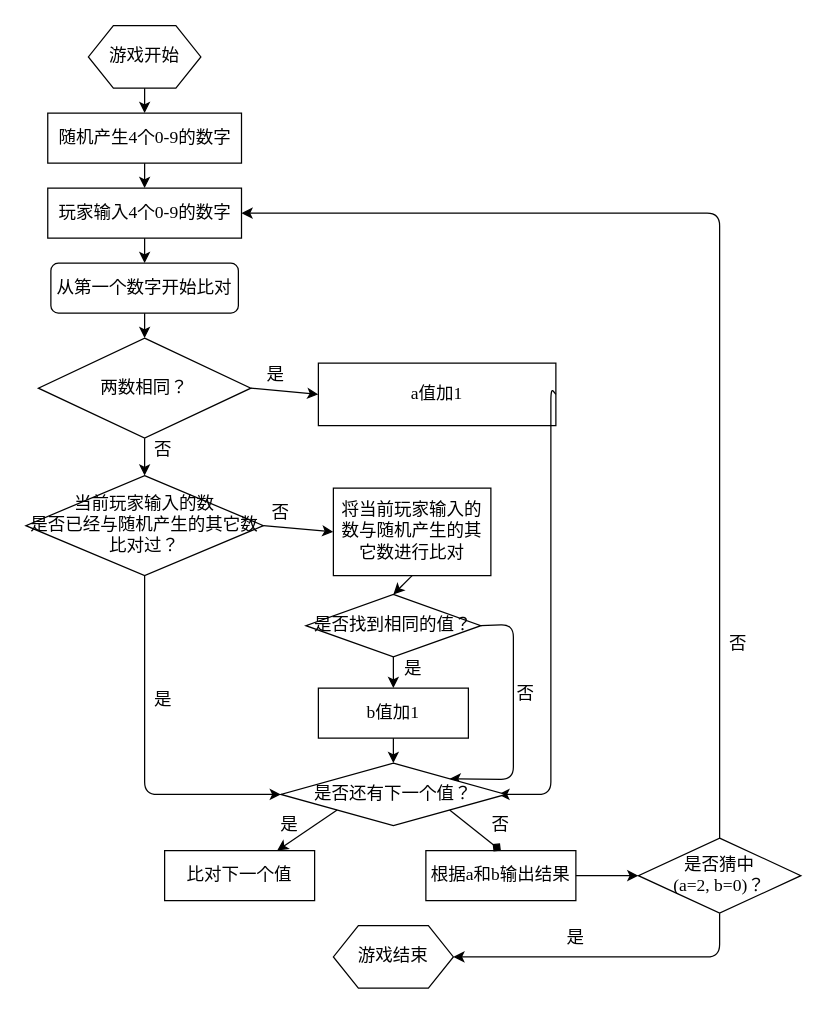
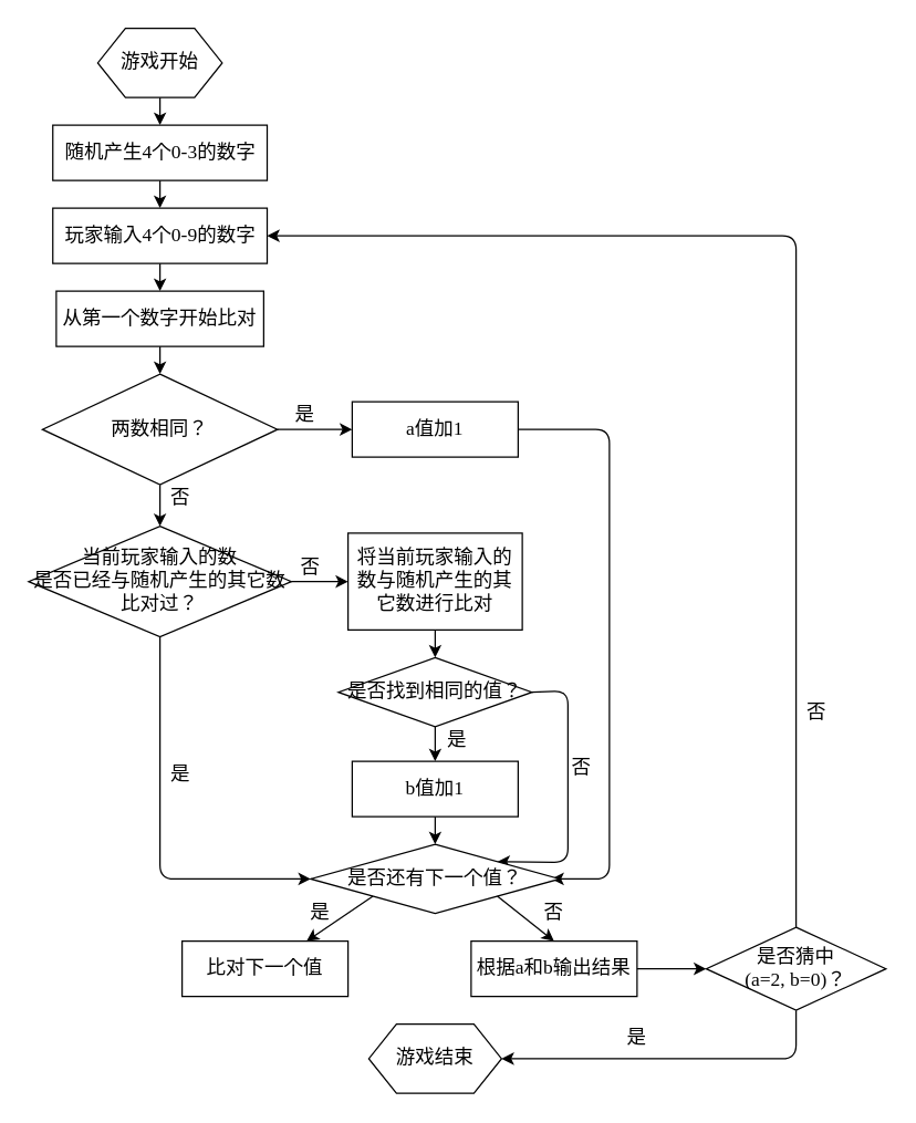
  <mxCell id="0" />
  <mxCell id="1" parent="0" />
  <mxCell id="2" value="游戏开始" style="shape=hexagon;perimeter=hexagonPerimeter2;whiteSpace=wrap;html=1;fixedSize=1;fontSize=14;fontFamily=Times New Roman;" vertex="1" parent="1"><mxGeometry x="70" y="20" width="90" height="50" as="geometry" /></mxCell>
- <mxCell id="3" value="随机产生4个0-9的数字" style="rounded=0;whiteSpace=wrap;html=1;fontSize=14;fontFamily=Times New Roman;" vertex="1" parent="1"><mxGeometry x="37.5" y="90" width="155" height="40" as="geometry" /></mxCell>
+ <mxCell id="3" value="随机产生4个0-3的数字" style="rounded=0;whiteSpace=wrap;html=1;fontSize=14;fontFamily=Times New Roman;" vertex="1" parent="1"><mxGeometry x="37.5" y="90" width="155" height="40" as="geometry" /></mxCell>
  <mxCell id="4" value="玩家输入4个0-9的数字" style="rounded=0;whiteSpace=wrap;html=1;fontSize=14;fontFamily=Times New Roman;" vertex="1" parent="1"><mxGeometry x="37.5" y="150" width="155" height="40" as="geometry" /></mxCell>
- <mxCell id="5" value="从第一个数字开始比对" style="whiteSpace=wrap;html=1;fontFamily=Times New Roman;fontSize=14;rounded=1;" vertex="1" parent="1"><mxGeometry x="40" y="210" width="150" height="40" as="geometry" /></mxCell>
+ <mxCell id="5" value="从第一个数字开始比对" style="rounded=0;whiteSpace=wrap;html=1;fontFamily=Times New Roman;fontSize=14;" vertex="1" parent="1"><mxGeometry x="40" y="210" width="150" height="40" as="geometry" /></mxCell>
  <mxCell id="6" value="两数相同？" style="rhombus;whiteSpace=wrap;html=1;fontFamily=Times New Roman;fontSize=14;" vertex="1" parent="1"><mxGeometry x="30" y="270" width="170" height="80" as="geometry" /></mxCell>
- <mxCell id="7" value="a值加1" style="rounded=0;whiteSpace=wrap;html=1;fontFamily=Times New Roman;fontSize=14;" vertex="1" parent="1"><mxGeometry x="254" y="290" width="190" height="50" as="geometry" /></mxCell>
+ <mxCell id="7" value="a值加1" style="rounded=0;whiteSpace=wrap;html=1;fontFamily=Times New Roman;fontSize=14;" vertex="1" parent="1"><mxGeometry x="254" y="290" width="120" height="40" as="geometry" /></mxCell>
  <mxCell id="8" value="当前玩家输入的数&lt;br&gt;是否已经与随机产生的其它数比对过？" style="rhombus;whiteSpace=wrap;html=1;fontFamily=Times New Roman;fontSize=14;" vertex="1" parent="1"><mxGeometry x="20" y="380" width="190" height="80" as="geometry" /></mxCell>
  <mxCell id="9" value="" style="endArrow=classic;html=1;fontFamily=Times New Roman;fontSize=14;exitX=1;exitY=0.5;exitDx=0;exitDy=0;entryX=0;entryY=0.5;entryDx=0;entryDy=0;" edge="1" parent="1" source="6" target="7"><mxGeometry width="50" height="50" relative="1" as="geometry"><mxPoint x="350" y="430" as="sourcePoint" /><mxPoint x="400" y="380" as="targetPoint" /></mxGeometry></mxCell>
- <mxCell id="10" value="将当前玩家输入的数与随机产生的其它数进行比对" style="rounded=0;whiteSpace=wrap;html=1;fontFamily=Times New Roman;fontSize=14;" vertex="1" parent="1"><mxGeometry x="266" y="390" width="126" height="70" as="geometry" /></mxCell>
+ <mxCell id="10" value="将当前玩家输入的数与随机产生的其它数进行比对" style="rounded=0;whiteSpace=wrap;html=1;fontFamily=Times New Roman;fontSize=14;" vertex="1" parent="1"><mxGeometry x="251" y="385" width="126" height="70" as="geometry" /></mxCell>
  <mxCell id="11" value="是否找到相同的值？" style="rhombus;whiteSpace=wrap;html=1;fontFamily=Times New Roman;fontSize=14;" vertex="1" parent="1"><mxGeometry x="244" y="475" width="140" height="50" as="geometry" /></mxCell>
  <mxCell id="12" value="b值加1" style="rounded=0;whiteSpace=wrap;html=1;fontFamily=Times New Roman;fontSize=14;" vertex="1" parent="1"><mxGeometry x="254" y="550" width="120" height="40" as="geometry" /></mxCell>
  <mxCell id="13" value="" style="endArrow=classic;html=1;fontFamily=Times New Roman;fontSize=14;exitX=1;exitY=0.5;exitDx=0;exitDy=0;entryX=0;entryY=0.5;entryDx=0;entryDy=0;" edge="1" parent="1" source="8" target="10"><mxGeometry width="50" height="50" relative="1" as="geometry"><mxPoint x="80" y="580" as="sourcePoint" /><mxPoint x="130" y="530" as="targetPoint" /></mxGeometry></mxCell>
  <mxCell id="14" value="是" style="text;html=1;strokeColor=none;fillColor=none;align=center;verticalAlign=middle;whiteSpace=wrap;rounded=0;fontFamily=Times New Roman;fontSize=14;" vertex="1" parent="1"><mxGeometry x="200" y="290" width="40" height="20" as="geometry" /></mxCell>
  <mxCell id="15" value="" style="endArrow=classic;html=1;fontFamily=Times New Roman;fontSize=14;exitX=0.5;exitY=1;exitDx=0;exitDy=0;entryX=0.5;entryY=0;entryDx=0;entryDy=0;" edge="1" parent="1" source="6" target="8"><mxGeometry width="50" height="50" relative="1" as="geometry"><mxPoint x="100" y="590" as="sourcePoint" /><mxPoint x="150" y="540" as="targetPoint" /></mxGeometry></mxCell>
  <mxCell id="16" value="否" style="text;html=1;strokeColor=none;fillColor=none;align=center;verticalAlign=middle;whiteSpace=wrap;rounded=0;fontFamily=Times New Roman;fontSize=14;" vertex="1" parent="1"><mxGeometry x="110" y="350" width="40" height="20" as="geometry" /></mxCell>
  <mxCell id="17" value="" style="endArrow=classic;html=1;fontFamily=Times New Roman;fontSize=14;exitX=0.5;exitY=1;exitDx=0;exitDy=0;entryX=0;entryY=0.5;entryDx=0;entryDy=0;" edge="1" parent="1" source="8" target="31"><mxGeometry width="50" height="50" relative="1" as="geometry"><mxPoint x="110" y="590" as="sourcePoint" /><mxPoint x="244" y="630" as="targetPoint" /><Array as="points"><mxPoint x="115" y="635" /></Array></mxGeometry></mxCell>
  <mxCell id="18" value="" style="endArrow=classic;html=1;fontFamily=Times New Roman;fontSize=14;exitX=0.5;exitY=1;exitDx=0;exitDy=0;entryX=0.5;entryY=0;entryDx=0;entryDy=0;" edge="1" parent="1" source="2" target="3"><mxGeometry width="50" height="50" relative="1" as="geometry"><mxPoint x="280" y="150" as="sourcePoint" /><mxPoint x="115" y="90" as="targetPoint" /></mxGeometry></mxCell>
  <mxCell id="19" value="" style="endArrow=classic;html=1;fontFamily=Times New Roman;fontSize=14;exitX=0.5;exitY=1;exitDx=0;exitDy=0;entryX=0.5;entryY=0;entryDx=0;entryDy=0;" edge="1" parent="1" source="3" target="4"><mxGeometry width="50" height="50" relative="1" as="geometry"><mxPoint x="280" y="140" as="sourcePoint" /><mxPoint x="330" y="90" as="targetPoint" /></mxGeometry></mxCell>
  <mxCell id="20" value="" style="endArrow=classic;html=1;fontFamily=Times New Roman;fontSize=14;exitX=0.5;exitY=1;exitDx=0;exitDy=0;entryX=0.5;entryY=0;entryDx=0;entryDy=0;" edge="1" parent="1" source="4" target="5"><mxGeometry width="50" height="50" relative="1" as="geometry"><mxPoint x="280" y="200" as="sourcePoint" /><mxPoint x="330" y="150" as="targetPoint" /></mxGeometry></mxCell>
  <mxCell id="21" value="" style="endArrow=classic;html=1;fontFamily=Times New Roman;fontSize=14;exitX=0.5;exitY=1;exitDx=0;exitDy=0;entryX=0.5;entryY=0;entryDx=0;entryDy=0;" edge="1" parent="1" source="5" target="6"><mxGeometry width="50" height="50" relative="1" as="geometry"><mxPoint x="350" y="210" as="sourcePoint" /><mxPoint x="400" y="160" as="targetPoint" /></mxGeometry></mxCell>
  <mxCell id="22" value="" style="endArrow=classic;html=1;fontFamily=Times New Roman;fontSize=14;exitX=0.5;exitY=1;exitDx=0;exitDy=0;entryX=0.5;entryY=0;entryDx=0;entryDy=0;" edge="1" parent="1" source="10" target="11"><mxGeometry width="50" height="50" relative="1" as="geometry"><mxPoint x="470" y="490" as="sourcePoint" /><mxPoint x="520" y="440" as="targetPoint" /></mxGeometry></mxCell>
  <mxCell id="23" value="" style="endArrow=classic;html=1;fontFamily=Times New Roman;fontSize=14;exitX=0.5;exitY=1;exitDx=0;exitDy=0;entryX=0.5;entryY=0;entryDx=0;entryDy=0;" edge="1" parent="1" source="11" target="12"><mxGeometry width="50" height="50" relative="1" as="geometry"><mxPoint x="410" y="540" as="sourcePoint" /><mxPoint x="460" y="490" as="targetPoint" /></mxGeometry></mxCell>
  <mxCell id="24" value="是" style="text;html=1;strokeColor=none;fillColor=none;align=center;verticalAlign=middle;whiteSpace=wrap;rounded=0;fontFamily=Times New Roman;fontSize=14;" vertex="1" parent="1"><mxGeometry x="310" y="525" width="40" height="20" as="geometry" /></mxCell>
  <mxCell id="25" value="是" style="text;html=1;strokeColor=none;fillColor=none;align=center;verticalAlign=middle;whiteSpace=wrap;rounded=0;fontFamily=Times New Roman;fontSize=14;" vertex="1" parent="1"><mxGeometry x="110" y="550" width="40" height="20" as="geometry" /></mxCell>
  <mxCell id="26" value="否" style="text;html=1;strokeColor=none;fillColor=none;align=center;verticalAlign=middle;whiteSpace=wrap;rounded=0;fontFamily=Times New Roman;fontSize=14;" vertex="1" parent="1"><mxGeometry x="204" y="400" width="40" height="20" as="geometry" /></mxCell>
  <mxCell id="27" value="" style="endArrow=classic;html=1;fontFamily=Times New Roman;fontSize=14;entryX=1;entryY=0;entryDx=0;entryDy=0;exitX=1;exitY=0.5;exitDx=0;exitDy=0;" edge="1" parent="1" source="11" target="31"><mxGeometry width="50" height="50" relative="1" as="geometry"><mxPoint x="384" y="450" as="sourcePoint" /><mxPoint x="384" y="620" as="targetPoint" /><Array as="points"><mxPoint x="410" y="499" /><mxPoint x="410" y="623" /></Array></mxGeometry></mxCell>
  <mxCell id="28" value="否" style="text;html=1;strokeColor=none;fillColor=none;align=center;verticalAlign=middle;whiteSpace=wrap;rounded=0;fontFamily=Times New Roman;fontSize=14;" vertex="1" parent="1"><mxGeometry x="400" y="545" width="40" height="20" as="geometry" /></mxCell>
  <mxCell id="29" value="" style="endArrow=classic;html=1;fontFamily=Times New Roman;fontSize=14;exitX=1;exitY=0.5;exitDx=0;exitDy=0;entryX=0.967;entryY=0.5;entryDx=0;entryDy=0;entryPerimeter=0;" edge="1" parent="1" source="7" target="31"><mxGeometry width="50" height="50" relative="1" as="geometry"><mxPoint x="500" y="370" as="sourcePoint" /><mxPoint x="384" y="640" as="targetPoint" /><Array as="points"><mxPoint x="440" y="310" /><mxPoint x="440" y="635" /></Array></mxGeometry></mxCell>
  <mxCell id="30" value="" style="endArrow=classic;html=1;fontFamily=Times New Roman;fontSize=14;exitX=0.5;exitY=1;exitDx=0;exitDy=0;entryX=0.5;entryY=0;entryDx=0;entryDy=0;" edge="1" parent="1" source="12" target="31"><mxGeometry width="50" height="50" relative="1" as="geometry"><mxPoint x="530" y="520" as="sourcePoint" /><mxPoint x="314" y="610" as="targetPoint" /></mxGeometry></mxCell>
  <mxCell id="31" value="是否还有下一个值？" style="rhombus;whiteSpace=wrap;html=1;fontFamily=Times New Roman;fontSize=14;" vertex="1" parent="1"><mxGeometry x="224" y="610" width="180" height="50" as="geometry" /></mxCell>
  <mxCell id="32" value="比对下一个值" style="rounded=0;whiteSpace=wrap;html=1;fontFamily=Times New Roman;fontSize=14;" vertex="1" parent="1"><mxGeometry x="131" y="680" width="120" height="40" as="geometry" /></mxCell>
  <mxCell id="33" value="" style="endArrow=classic;html=1;fontFamily=Times New Roman;fontSize=14;exitX=0;exitY=1;exitDx=0;exitDy=0;entryX=0.75;entryY=0;entryDx=0;entryDy=0;" edge="1" parent="1" source="31" target="32"><mxGeometry width="50" height="50" relative="1" as="geometry"><mxPoint x="510" y="760" as="sourcePoint" /><mxPoint x="560" y="710" as="targetPoint" /></mxGeometry></mxCell>
  <mxCell id="34" value="是" style="text;html=1;strokeColor=none;fillColor=none;align=center;verticalAlign=middle;whiteSpace=wrap;rounded=0;fontFamily=Times New Roman;fontSize=14;" vertex="1" parent="1"><mxGeometry x="211" y="650" width="40" height="20" as="geometry" /></mxCell>
  <mxCell id="35" value="根据a和b输出结果" style="rounded=0;whiteSpace=wrap;html=1;fontFamily=Times New Roman;fontSize=14;" vertex="1" parent="1"><mxGeometry x="340" y="680" width="120" height="40" as="geometry" /></mxCell>
- <mxCell id="36" value="" style="endArrow=diamond;html=1;fontFamily=Times New Roman;fontSize=14;exitX=1;exitY=1;exitDx=0;exitDy=0;entryX=0.5;entryY=0;entryDx=0;entryDy=0;" edge="1" parent="1" source="31" target="35"><mxGeometry width="50" height="50" relative="1" as="geometry"><mxPoint x="600" y="690" as="sourcePoint" /><mxPoint x="650" y="640" as="targetPoint" /></mxGeometry></mxCell>
+ <mxCell id="36" value="" style="endArrow=classic;html=1;fontFamily=Times New Roman;fontSize=14;exitX=1;exitY=1;exitDx=0;exitDy=0;entryX=0.5;entryY=0;entryDx=0;entryDy=0;" edge="1" parent="1" source="31" target="35"><mxGeometry width="50" height="50" relative="1" as="geometry"><mxPoint x="600" y="690" as="sourcePoint" /><mxPoint x="650" y="640" as="targetPoint" /></mxGeometry></mxCell>
  <mxCell id="37" value="否" style="text;html=1;strokeColor=none;fillColor=none;align=center;verticalAlign=middle;whiteSpace=wrap;rounded=0;fontFamily=Times New Roman;fontSize=14;" vertex="1" parent="1"><mxGeometry x="380" y="650" width="40" height="20" as="geometry" /></mxCell>
  <mxCell id="38" value="是否猜中&lt;br&gt;(a=2, b=0)？" style="rhombus;whiteSpace=wrap;html=1;fontFamily=Times New Roman;fontSize=14;" vertex="1" parent="1"><mxGeometry x="510" y="670" width="130" height="60" as="geometry" /></mxCell>
  <mxCell id="39" value="" style="endArrow=classic;html=1;fontFamily=Times New Roman;fontSize=14;exitX=1;exitY=0.5;exitDx=0;exitDy=0;entryX=0;entryY=0.5;entryDx=0;entryDy=0;" edge="1" parent="1" source="35" target="38"><mxGeometry width="50" height="50" relative="1" as="geometry"><mxPoint x="520" y="670" as="sourcePoint" /><mxPoint x="570" y="620" as="targetPoint" /></mxGeometry></mxCell>
  <mxCell id="40" value="" style="endArrow=classic;html=1;fontFamily=Times New Roman;fontSize=14;exitX=0.5;exitY=0;exitDx=0;exitDy=0;entryX=1;entryY=0.5;entryDx=0;entryDy=0;" edge="1" parent="1" source="38" target="4"><mxGeometry width="50" height="50" relative="1" as="geometry"><mxPoint x="570" y="620" as="sourcePoint" /><mxPoint x="620" y="570" as="targetPoint" /><Array as="points"><mxPoint x="575" y="170" /></Array></mxGeometry></mxCell>
  <mxCell id="41" value="否" style="text;html=1;strokeColor=none;fillColor=none;align=center;verticalAlign=middle;whiteSpace=wrap;rounded=0;fontFamily=Times New Roman;fontSize=14;" vertex="1" parent="1"><mxGeometry x="570" y="505" width="40" height="20" as="geometry" /></mxCell>
  <mxCell id="42" value="游戏结束" style="shape=hexagon;perimeter=hexagonPerimeter2;whiteSpace=wrap;html=1;fixedSize=1;fontFamily=Times New Roman;fontSize=14;" vertex="1" parent="1"><mxGeometry x="266" y="740" width="96" height="50" as="geometry" /></mxCell>
  <mxCell id="43" value="" style="endArrow=classic;html=1;fontFamily=Times New Roman;fontSize=14;exitX=0.5;exitY=1;exitDx=0;exitDy=0;entryX=1;entryY=0.5;entryDx=0;entryDy=0;" edge="1" parent="1" source="38" target="42"><mxGeometry width="50" height="50" relative="1" as="geometry"><mxPoint x="510" y="860" as="sourcePoint" /><mxPoint x="560" y="810" as="targetPoint" /><Array as="points"><mxPoint x="575" y="765" /></Array></mxGeometry></mxCell>
  <mxCell id="44" value="是" style="text;html=1;strokeColor=none;fillColor=none;align=center;verticalAlign=middle;whiteSpace=wrap;rounded=0;fontFamily=Times New Roman;fontSize=14;" vertex="1" parent="1"><mxGeometry x="440" y="740" width="40" height="20" as="geometry" /></mxCell>
